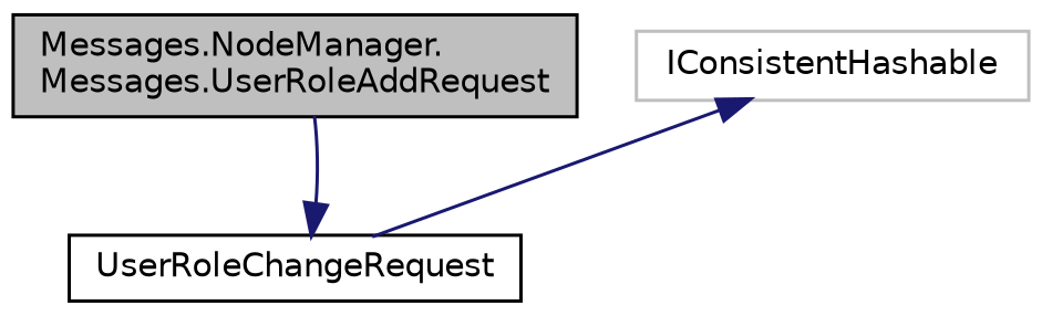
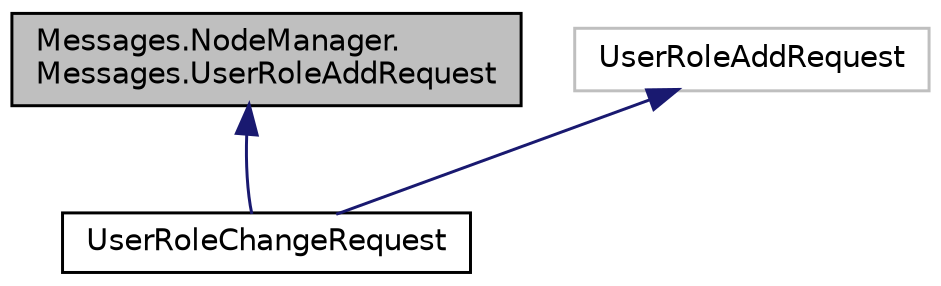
  digraph {
    node [color=black fillcolor=white fontname=Helvetica fontsize=10 shape=record style=filled]
    edge [color=midnightblue dir=back fontname=Helvetica fontsize=10 labelfontname=Helvetica labelfontsize=10 style=solid]
    n1 [fillcolor=grey75 fontcolor=black height=0.2 label="Messages.NodeManager.\lMessages.UserRoleAddRequest" width=0.4]
    n2 [height=0.2 label=UserRoleChangeRequest width=0.4]
-   n3 [color=grey75 height=0.2 label=IConsistentHashable width=0.4]
-   n2 -> n1
+   n3 [color=grey75 height=0.2 label=UserRoleAddRequest width=0.4]
+   n1 -> n2
    n3 -> n2
  }
